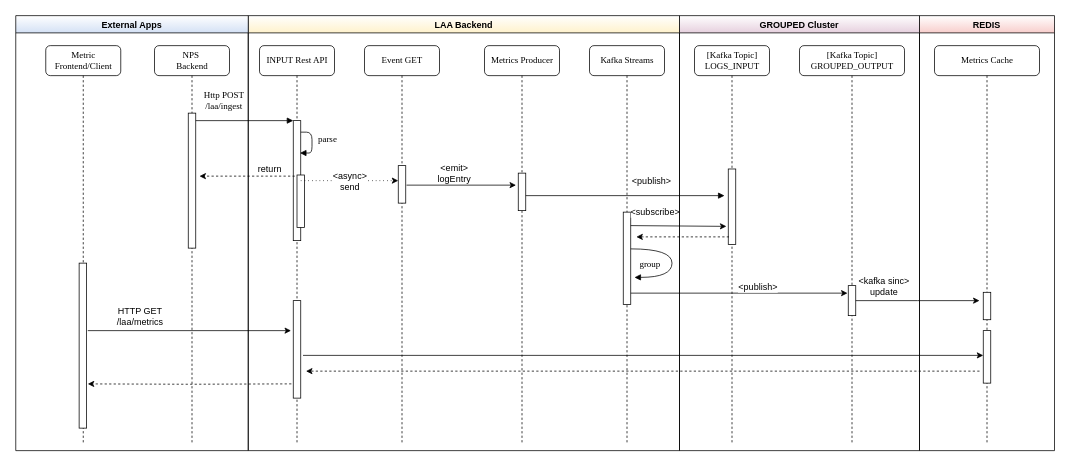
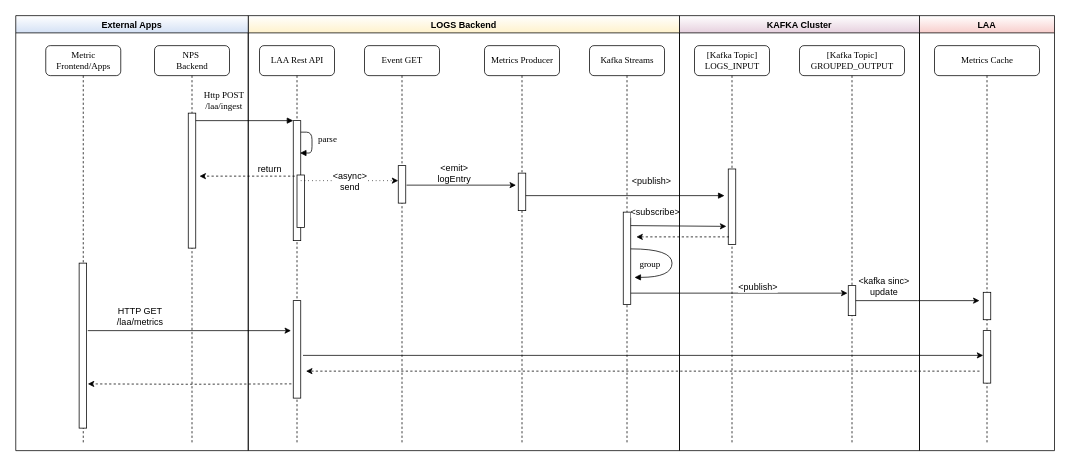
  <mxCell id="0" />
  <mxCell id="1" parent="0" />
- <mxCell id="2" value="INPUT Rest API" style="shape=umlLifeline;perimeter=lifelinePerimeter;whiteSpace=wrap;html=1;container=1;collapsible=0;recursiveResize=0;outlineConnect=0;rounded=1;shadow=0;comic=0;labelBackgroundColor=none;strokeColor=#000000;strokeWidth=1;fillColor=#FFFFFF;fontFamily=Verdana;fontSize=12;fontColor=#000000;align=center;" parent="1" vertex="1"><mxGeometry x="345.5" y="60" width="100" height="530" as="geometry" /></mxCell>
+ <mxCell id="2" value="LAA Rest API" style="shape=umlLifeline;perimeter=lifelinePerimeter;whiteSpace=wrap;html=1;container=1;collapsible=0;recursiveResize=0;outlineConnect=0;rounded=1;shadow=0;comic=0;labelBackgroundColor=none;strokeColor=#000000;strokeWidth=1;fillColor=#FFFFFF;fontFamily=Verdana;fontSize=12;fontColor=#000000;align=center;" parent="1" vertex="1"><mxGeometry x="345.5" y="60" width="100" height="530" as="geometry" /></mxCell>
  <mxCell id="3" value="" style="html=1;points=[];perimeter=orthogonalPerimeter;rounded=0;shadow=0;comic=0;labelBackgroundColor=none;strokeColor=#000000;strokeWidth=1;fillColor=#FFFFFF;fontFamily=Verdana;fontSize=12;fontColor=#000000;align=center;" parent="2" vertex="1"><mxGeometry x="45" y="100" width="10" height="160" as="geometry" /></mxCell>
  <mxCell id="4" value="parse" style="html=1;verticalAlign=bottom;endArrow=block;labelBackgroundColor=none;fontFamily=Verdana;fontSize=12;edgeStyle=elbowEdgeStyle;elbow=vertical;entryX=0.9;entryY=0.27;entryDx=0;entryDy=0;entryPerimeter=0;exitX=1;exitY=0.096;exitDx=0;exitDy=0;exitPerimeter=0;" parent="2" source="3" target="3" edge="1"><mxGeometry x="0.17" y="20" relative="1" as="geometry"><mxPoint x="130" y="120" as="sourcePoint" /><mxPoint x="60" y="150" as="targetPoint" /><Array as="points"><mxPoint x="70" y="140" /><mxPoint x="70" y="120" /><mxPoint x="80" y="190" /><mxPoint x="80" y="150" /></Array><mxPoint as="offset" /></mxGeometry></mxCell>
  <mxCell id="5" value="" style="html=1;points=[];perimeter=orthogonalPerimeter;rounded=0;shadow=0;comic=0;labelBackgroundColor=none;strokeColor=#000000;strokeWidth=1;fillColor=#FFFFFF;fontFamily=Verdana;fontSize=12;fontColor=#000000;align=center;" vertex="1" parent="2"><mxGeometry x="50" y="172.5" width="10" height="70" as="geometry" /></mxCell>
  <mxCell id="6" value="" style="html=1;points=[];perimeter=orthogonalPerimeter;rounded=0;shadow=0;comic=0;labelBackgroundColor=none;strokeColor=#000000;strokeWidth=1;fillColor=#FFFFFF;fontFamily=Verdana;fontSize=12;fontColor=#000000;align=center;" vertex="1" parent="2"><mxGeometry x="45" y="340" width="10" height="130" as="geometry" /></mxCell>
  <mxCell id="7" value="Event GET" style="shape=umlLifeline;perimeter=lifelinePerimeter;whiteSpace=wrap;html=1;container=1;collapsible=0;recursiveResize=0;outlineConnect=0;rounded=1;shadow=0;comic=0;labelBackgroundColor=none;strokeColor=#000000;strokeWidth=1;fillColor=#FFFFFF;fontFamily=Verdana;fontSize=12;fontColor=#000000;align=center;" parent="1" vertex="1"><mxGeometry x="485.5" y="60" width="100" height="530" as="geometry" /></mxCell>
  <mxCell id="8" value="" style="html=1;points=[];perimeter=orthogonalPerimeter;rounded=0;shadow=0;comic=0;labelBackgroundColor=none;strokeColor=#000000;strokeWidth=1;fillColor=#FFFFFF;fontFamily=Verdana;fontSize=12;fontColor=#000000;align=center;" parent="7" vertex="1"><mxGeometry x="45" y="160" width="10" height="50" as="geometry" /></mxCell>
  <mxCell id="9" value="Metrics Producer" style="shape=umlLifeline;perimeter=lifelinePerimeter;whiteSpace=wrap;html=1;container=1;collapsible=0;recursiveResize=0;outlineConnect=0;rounded=1;shadow=0;comic=0;labelBackgroundColor=none;strokeColor=#000000;strokeWidth=1;fillColor=#FFFFFF;fontFamily=Verdana;fontSize=12;fontColor=#000000;align=center;" parent="1" vertex="1"><mxGeometry x="645.5" y="60" width="100" height="530" as="geometry" /></mxCell>
  <mxCell id="10" value="Kafka Streams" style="shape=umlLifeline;perimeter=lifelinePerimeter;whiteSpace=wrap;html=1;container=1;collapsible=0;recursiveResize=0;outlineConnect=0;rounded=1;shadow=0;comic=0;labelBackgroundColor=none;strokeColor=#000000;strokeWidth=1;fillColor=#FFFFFF;fontFamily=Verdana;fontSize=12;fontColor=#000000;align=center;" parent="1" vertex="1"><mxGeometry x="785.5" y="60" width="100" height="530" as="geometry" /></mxCell>
  <mxCell id="11" value="" style="html=1;points=[];perimeter=orthogonalPerimeter;rounded=0;shadow=0;comic=0;labelBackgroundColor=none;strokeColor=#000000;strokeWidth=1;fillColor=#FFFFFF;fontFamily=Verdana;fontSize=12;fontColor=#000000;align=center;" vertex="1" parent="10"><mxGeometry x="45" y="222" width="10" height="123" as="geometry" /></mxCell>
  <mxCell id="12" value="NPS&amp;nbsp;&lt;br&gt;Backend" style="shape=umlLifeline;perimeter=lifelinePerimeter;whiteSpace=wrap;html=1;container=1;collapsible=0;recursiveResize=0;outlineConnect=0;rounded=1;shadow=0;comic=0;labelBackgroundColor=none;strokeColor=#000000;strokeWidth=1;fillColor=#FFFFFF;fontFamily=Verdana;fontSize=12;fontColor=#000000;align=center;" parent="1" vertex="1"><mxGeometry x="205.5" y="60" width="100" height="530" as="geometry" /></mxCell>
  <mxCell id="13" value="" style="html=1;points=[];perimeter=orthogonalPerimeter;rounded=0;shadow=0;comic=0;labelBackgroundColor=none;strokeColor=#000000;strokeWidth=1;fillColor=#FFFFFF;fontFamily=Verdana;fontSize=12;fontColor=#000000;align=center;" parent="12" vertex="1"><mxGeometry x="45" y="90" width="10" height="180" as="geometry" /></mxCell>
  <mxCell id="14" value="" style="html=1;points=[];perimeter=orthogonalPerimeter;rounded=0;shadow=0;comic=0;labelBackgroundColor=none;strokeColor=#000000;strokeWidth=1;fillColor=#FFFFFF;fontFamily=Verdana;fontSize=12;fontColor=#000000;align=center;" parent="1" vertex="1"><mxGeometry x="690.5" y="230" width="10" height="50" as="geometry" /></mxCell>
  <mxCell id="15" value="Http POST&lt;br&gt;/laa/ingest" style="html=1;verticalAlign=bottom;endArrow=block;entryX=0;entryY=0;labelBackgroundColor=none;fontFamily=Verdana;fontSize=12;edgeStyle=elbowEdgeStyle;elbow=vertical;" parent="1" source="13" target="3" edge="1"><mxGeometry y="29" relative="1" as="geometry"><mxPoint x="325.5" y="170" as="sourcePoint" /><mxPoint x="-28" y="19" as="offset" /></mxGeometry></mxCell>
  <mxCell id="16" style="edgeStyle=orthogonalEdgeStyle;rounded=0;orthogonalLoop=1;jettySize=auto;html=1;dashed=1;" edge="1" parent="1"><mxGeometry relative="1" as="geometry"><mxPoint x="392.5" y="234" as="sourcePoint" /><mxPoint x="265.5" y="234" as="targetPoint" /></mxGeometry></mxCell>
  <mxCell id="17" value="return" style="text;html=1;resizable=0;points=[];align=center;verticalAlign=middle;labelBackgroundColor=#ffffff;" vertex="1" connectable="0" parent="16"><mxGeometry x="0.232" y="2" relative="1" as="geometry"><mxPoint x="44" y="-11.5" as="offset" /></mxGeometry></mxCell>
  <mxCell id="18" style="edgeStyle=orthogonalEdgeStyle;rounded=0;orthogonalLoop=1;jettySize=auto;html=1;dashed=1;dashPattern=1 4;" edge="1" parent="1" source="3"><mxGeometry relative="1" as="geometry"><mxPoint x="530.5" y="240" as="targetPoint" /><Array as="points"><mxPoint x="530.5" y="240" /></Array></mxGeometry></mxCell>
  <mxCell id="19" value="&amp;lt;async&amp;gt; &lt;br&gt;send" style="text;html=1;resizable=0;points=[];align=center;verticalAlign=middle;labelBackgroundColor=#ffffff;" vertex="1" connectable="0" parent="18"><mxGeometry x="-0.24" y="3" relative="1" as="geometry"><mxPoint x="16" y="3" as="offset" /></mxGeometry></mxCell>
  <mxCell id="20" style="edgeStyle=orthogonalEdgeStyle;rounded=0;orthogonalLoop=1;jettySize=auto;html=1;" edge="1" parent="1"><mxGeometry relative="1" as="geometry"><mxPoint x="541.5" y="246" as="sourcePoint" /><mxPoint x="687.5" y="246" as="targetPoint" /><Array as="points" /></mxGeometry></mxCell>
  <mxCell id="21" value="&amp;lt;emit&amp;gt; &lt;br&gt;logEntry" style="text;html=1;resizable=0;points=[];align=center;verticalAlign=middle;labelBackgroundColor=#ffffff;" vertex="1" connectable="0" parent="20"><mxGeometry x="-0.218" y="3" relative="1" as="geometry"><mxPoint x="6" y="-14" as="offset" /></mxGeometry></mxCell>
  <mxCell id="22" value="" style="group" vertex="1" connectable="0" parent="1"><mxGeometry x="925.5" y="60" width="100" height="530" as="geometry" /></mxCell>
  <mxCell id="23" value="[Kafka Topic]&lt;br&gt;LOGS_INPUT" style="shape=umlLifeline;perimeter=lifelinePerimeter;whiteSpace=wrap;html=1;container=1;collapsible=0;recursiveResize=0;outlineConnect=0;rounded=1;shadow=0;comic=0;labelBackgroundColor=none;strokeColor=#000000;strokeWidth=1;fillColor=#FFFFFF;fontFamily=Verdana;fontSize=12;fontColor=#000000;align=center;" parent="22" vertex="1"><mxGeometry width="100" height="530" as="geometry" /></mxCell>
  <mxCell id="24" value="" style="html=1;points=[];perimeter=orthogonalPerimeter;rounded=0;shadow=0;comic=0;labelBackgroundColor=none;strokeColor=#000000;strokeWidth=1;fillColor=#FFFFFF;fontFamily=Verdana;fontSize=12;fontColor=#000000;align=center;" parent="22" vertex="1"><mxGeometry x="45" y="164.483" width="10" height="100.517" as="geometry" /></mxCell>
  <mxCell id="25" style="rounded=0;orthogonalLoop=1;jettySize=auto;html=1;exitX=1;exitY=0.146;exitDx=0;exitDy=0;exitPerimeter=0;" edge="1" parent="1" source="11"><mxGeometry relative="1" as="geometry"><mxPoint x="968" y="301" as="targetPoint" /></mxGeometry></mxCell>
  <mxCell id="26" value="&amp;lt;subscribe&amp;gt;" style="text;html=1;resizable=0;points=[];align=center;verticalAlign=middle;labelBackgroundColor=#ffffff;" vertex="1" connectable="0" parent="25"><mxGeometry x="-0.2" y="-1" relative="1" as="geometry"><mxPoint x="-19" y="-19.5" as="offset" /></mxGeometry></mxCell>
  <mxCell id="27" value="&amp;lt;publish&amp;gt;" style="html=1;verticalAlign=bottom;endArrow=block;labelBackgroundColor=none;fontFamily=Helvetica;fontSize=12;edgeStyle=elbowEdgeStyle;elbow=vertical;" parent="1" source="14" edge="1"><mxGeometry x="0.264" y="10" relative="1" as="geometry"><mxPoint x="755.5" y="210" as="sourcePoint" /><mxPoint x="965.5" y="260" as="targetPoint" /><Array as="points"><mxPoint x="785.5" y="260" /></Array><mxPoint as="offset" /></mxGeometry></mxCell>
  <mxCell id="28" style="edgeStyle=orthogonalEdgeStyle;rounded=0;orthogonalLoop=1;jettySize=auto;html=1;fontFamily=Helvetica;dashed=1;" edge="1" parent="1"><mxGeometry relative="1" as="geometry"><mxPoint x="971.5" y="315" as="sourcePoint" /><mxPoint x="848" y="315" as="targetPoint" /></mxGeometry></mxCell>
  <mxCell id="29" value="group" style="html=1;verticalAlign=bottom;endArrow=block;labelBackgroundColor=none;fontFamily=Verdana;fontSize=12;elbow=vertical;edgeStyle=orthogonalEdgeStyle;curved=1;entryX=1;entryY=0.286;entryPerimeter=0;exitX=1.038;exitY=0.345;exitPerimeter=0;" edge="1" parent="1"><mxGeometry x="0.726" y="-9" relative="1" as="geometry"><mxPoint x="840.5" y="331" as="sourcePoint" /><mxPoint x="845.5" y="369" as="targetPoint" /><Array as="points"><mxPoint x="895.5" y="331" /><mxPoint x="895.5" y="369" /></Array><mxPoint as="offset" /></mxGeometry></mxCell>
  <mxCell id="30" style="edgeStyle=orthogonalEdgeStyle;rounded=0;orthogonalLoop=1;jettySize=auto;html=1;fontFamily=Helvetica;" edge="1" parent="1"><mxGeometry relative="1" as="geometry"><mxPoint x="840.5" y="390" as="sourcePoint" /><mxPoint x="1129.5" y="390" as="targetPoint" /></mxGeometry></mxCell>
  <mxCell id="31" value="&amp;lt;publish&amp;gt;" style="text;html=1;resizable=0;points=[];align=center;verticalAlign=middle;labelBackgroundColor=#ffffff;fontFamily=Helvetica;" vertex="1" connectable="0" parent="30"><mxGeometry x="0.726" relative="1" as="geometry"><mxPoint x="-80" y="-9" as="offset" /></mxGeometry></mxCell>
  <mxCell id="32" value="[Kafka Topic]&lt;br&gt;GROUPED_OUTPUT" style="shape=umlLifeline;perimeter=lifelinePerimeter;whiteSpace=wrap;html=1;container=1;collapsible=0;recursiveResize=0;outlineConnect=0;rounded=1;shadow=0;comic=0;labelBackgroundColor=none;strokeColor=#000000;strokeWidth=1;fillColor=#FFFFFF;fontFamily=Verdana;fontSize=12;fontColor=#000000;align=center;" parent="1" vertex="1"><mxGeometry x="1065.5" y="60" width="140" height="530" as="geometry" /></mxCell>
  <mxCell id="33" value="" style="html=1;points=[];perimeter=orthogonalPerimeter;rounded=0;shadow=0;comic=0;labelBackgroundColor=none;strokeColor=#000000;strokeWidth=1;fillColor=#FFFFFF;fontFamily=Verdana;fontSize=12;fontColor=#000000;align=center;" vertex="1" parent="32"><mxGeometry x="65" y="320" width="10" height="40" as="geometry" /></mxCell>
  <mxCell id="34" style="edgeStyle=orthogonalEdgeStyle;rounded=0;orthogonalLoop=1;jettySize=auto;html=1;fontFamily=Helvetica;" edge="1" parent="1" source="33"><mxGeometry relative="1" as="geometry"><mxPoint x="1305.5" y="400" as="targetPoint" /></mxGeometry></mxCell>
  <mxCell id="35" value="&amp;lt;kafka sinc&amp;gt;&lt;br&gt;update" style="text;html=1;resizable=0;points=[];align=center;verticalAlign=middle;labelBackgroundColor=#ffffff;fontFamily=Helvetica;" vertex="1" connectable="0" parent="34"><mxGeometry x="0.139" relative="1" as="geometry"><mxPoint x="-56.5" y="-20" as="offset" /></mxGeometry></mxCell>
- <mxCell id="36" value="Metric&lt;br&gt;Frontend/Client" style="shape=umlLifeline;perimeter=lifelinePerimeter;whiteSpace=wrap;html=1;container=1;collapsible=0;recursiveResize=0;outlineConnect=0;rounded=1;shadow=0;comic=0;labelBackgroundColor=none;strokeColor=#000000;strokeWidth=1;fillColor=#FFFFFF;fontFamily=Verdana;fontSize=12;fontColor=#000000;align=center;" vertex="1" parent="1"><mxGeometry x="60.5" y="60" width="100" height="530" as="geometry" /></mxCell>
+ <mxCell id="36" value="Metric&lt;br&gt;Frontend/Apps" style="shape=umlLifeline;perimeter=lifelinePerimeter;whiteSpace=wrap;html=1;container=1;collapsible=0;recursiveResize=0;outlineConnect=0;rounded=1;shadow=0;comic=0;labelBackgroundColor=none;strokeColor=#000000;strokeWidth=1;fillColor=#FFFFFF;fontFamily=Verdana;fontSize=12;fontColor=#000000;align=center;" vertex="1" parent="1"><mxGeometry x="60.5" y="60" width="100" height="530" as="geometry" /></mxCell>
  <mxCell id="37" value="" style="html=1;points=[];perimeter=orthogonalPerimeter;rounded=0;shadow=0;comic=0;labelBackgroundColor=none;strokeColor=#000000;strokeWidth=1;fillColor=#FFFFFF;fontFamily=Verdana;fontSize=12;fontColor=#000000;align=center;" vertex="1" parent="36"><mxGeometry x="44.5" y="290" width="10" height="220" as="geometry" /></mxCell>
  <mxCell id="38" style="edgeStyle=orthogonalEdgeStyle;rounded=0;orthogonalLoop=1;jettySize=auto;html=1;fontFamily=Helvetica;" edge="1" parent="1"><mxGeometry relative="1" as="geometry"><mxPoint x="116.5" y="440" as="sourcePoint" /><mxPoint x="387.5" y="440" as="targetPoint" /></mxGeometry></mxCell>
  <mxCell id="39" value="HTTP GET&lt;br&gt;/laa/metrics" style="text;html=1;resizable=0;points=[];align=center;verticalAlign=middle;labelBackgroundColor=#ffffff;fontFamily=Helvetica;" vertex="1" connectable="0" parent="38"><mxGeometry x="0.615" y="-2" relative="1" as="geometry"><mxPoint x="-150" y="-22" as="offset" /></mxGeometry></mxCell>
  <mxCell id="40" value="" style="group" vertex="1" connectable="0" parent="1"><mxGeometry x="1245.5" y="60" width="140" height="530" as="geometry" /></mxCell>
  <mxCell id="41" value="Metrics Cache" style="shape=umlLifeline;perimeter=lifelinePerimeter;whiteSpace=wrap;html=1;container=1;collapsible=0;recursiveResize=0;outlineConnect=0;rounded=1;shadow=0;comic=0;labelBackgroundColor=none;strokeColor=#000000;strokeWidth=1;fillColor=#FFFFFF;fontFamily=Verdana;fontSize=12;fontColor=#000000;align=center;" vertex="1" parent="40"><mxGeometry width="140" height="530" as="geometry" /></mxCell>
  <mxCell id="42" value="" style="html=1;points=[];perimeter=orthogonalPerimeter;rounded=0;shadow=0;comic=0;labelBackgroundColor=none;strokeColor=#000000;strokeWidth=1;fillColor=#FFFFFF;fontFamily=Verdana;fontSize=12;fontColor=#000000;align=center;" vertex="1" parent="40"><mxGeometry x="65" y="328.914" width="10" height="36.552" as="geometry" /></mxCell>
  <mxCell id="43" value="" style="html=1;points=[];perimeter=orthogonalPerimeter;rounded=0;shadow=0;comic=0;labelBackgroundColor=none;strokeColor=#000000;strokeWidth=1;fillColor=#FFFFFF;fontFamily=Verdana;fontSize=12;fontColor=#000000;align=center;" vertex="1" parent="40"><mxGeometry x="65" y="380" width="10" height="70" as="geometry" /></mxCell>
  <mxCell id="44" style="rounded=0;orthogonalLoop=1;jettySize=auto;html=1;fontFamily=Helvetica;" edge="1" parent="1" target="43"><mxGeometry relative="1" as="geometry"><mxPoint x="403.5" y="473" as="sourcePoint" /><mxPoint x="1311" y="440" as="targetPoint" /></mxGeometry></mxCell>
  <mxCell id="45" style="edgeStyle=orthogonalEdgeStyle;rounded=0;orthogonalLoop=1;jettySize=auto;html=1;fontFamily=Helvetica;dashed=1;" edge="1" parent="1"><mxGeometry relative="1" as="geometry"><mxPoint x="1305.5" y="494" as="sourcePoint" /><mxPoint x="407.5" y="494" as="targetPoint" /><Array as="points" /></mxGeometry></mxCell>
  <mxCell id="46" style="edgeStyle=orthogonalEdgeStyle;rounded=0;orthogonalLoop=1;jettySize=auto;html=1;entryX=1.156;entryY=0.732;entryDx=0;entryDy=0;entryPerimeter=0;dashed=1;fontFamily=Helvetica;" edge="1" parent="1" target="37"><mxGeometry relative="1" as="geometry"><mxPoint x="388" y="511" as="sourcePoint" /></mxGeometry></mxCell>
- <mxCell id="47" value="LAA Backend" style="swimlane;fontFamily=Helvetica;gradientColor=#FFF2CC;" vertex="1" parent="1"><mxGeometry x="330.5" y="20" width="575" height="580" as="geometry" /></mxCell>
- <mxCell id="48" value="GROUPED Cluster" style="swimlane;fontFamily=Helvetica;gradientColor=#E6D0DE;" vertex="1" parent="1"><mxGeometry x="905.5" y="20" width="320" height="580" as="geometry" /></mxCell>
- <mxCell id="49" value="REDIS" style="swimlane;fontFamily=Helvetica;gradientColor=#F8CECC;" vertex="1" parent="1"><mxGeometry x="1225.5" y="20" width="180" height="580" as="geometry" /></mxCell>
+ <mxCell id="47" value="LOGS Backend" style="swimlane;fontFamily=Helvetica;gradientColor=#FFF2CC;" vertex="1" parent="1"><mxGeometry x="330.5" y="20" width="575" height="580" as="geometry" /></mxCell>
+ <mxCell id="48" value="KAFKA Cluster" style="swimlane;fontFamily=Helvetica;gradientColor=#E6D0DE;" vertex="1" parent="1"><mxGeometry x="905.5" y="20" width="320" height="580" as="geometry" /></mxCell>
+ <mxCell id="49" value="LAA" style="swimlane;fontFamily=Helvetica;gradientColor=#F8CECC;" vertex="1" parent="1"><mxGeometry x="1225.5" y="20" width="180" height="580" as="geometry" /></mxCell>
  <mxCell id="50" value="External Apps" style="swimlane;fontFamily=Helvetica;gradientColor=#D4E1F5;" vertex="1" parent="1"><mxGeometry x="20.5" y="20" width="310" height="580" as="geometry" /></mxCell>
